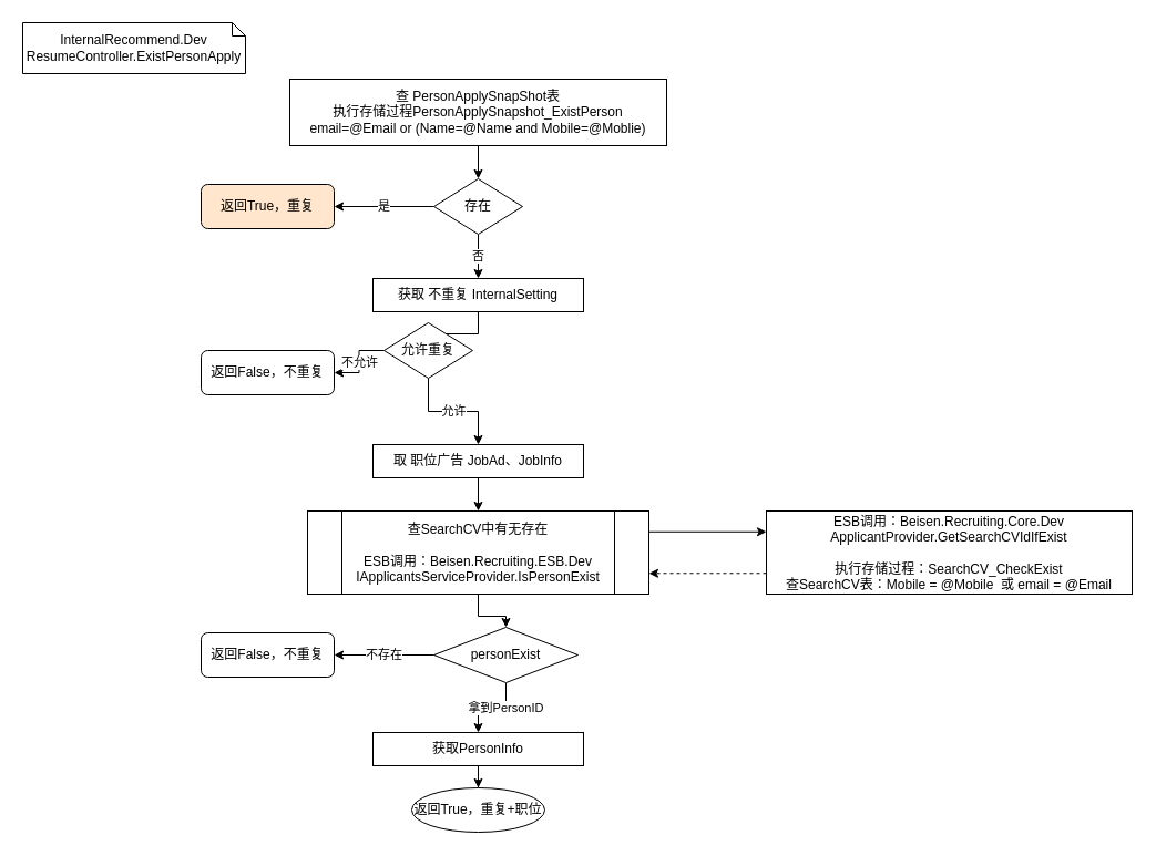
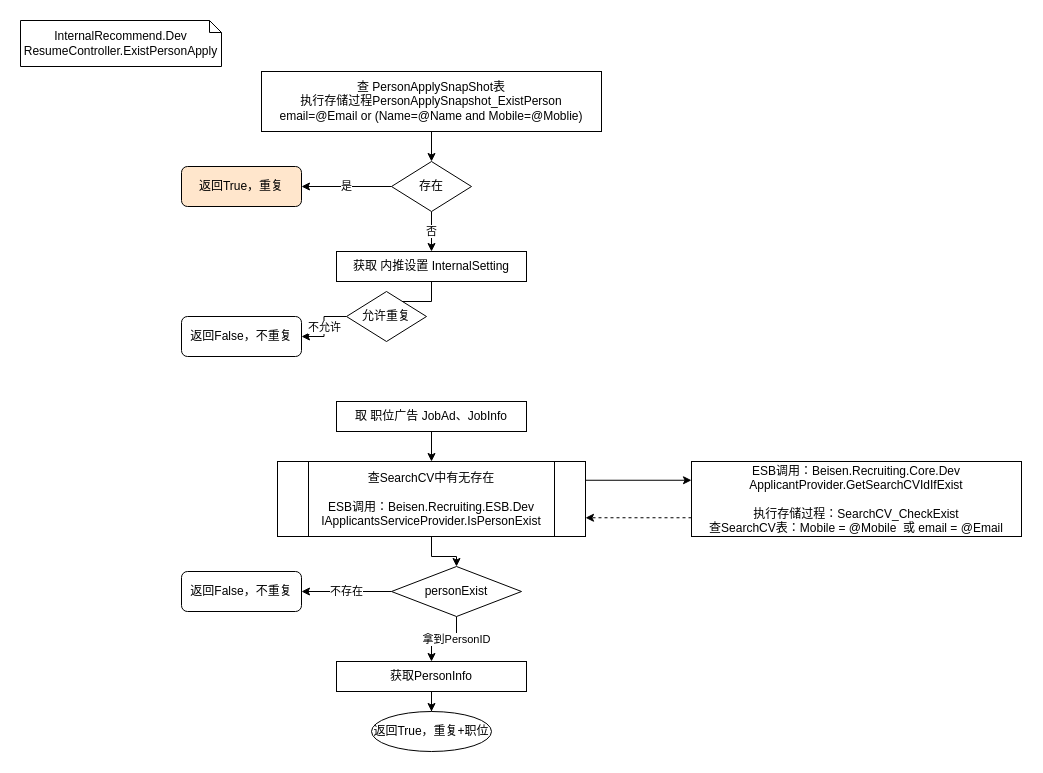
  <mxCell id="0" />
  <mxCell id="1" parent="0" />
  <mxCell id="2" value="InternalRecommend.Dev&lt;br&gt;ResumeController.ExistPersonApply" style="shape=note;size=12;whiteSpace=wrap;html=1;" vertex="1" parent="1"><mxGeometry x="20" y="20" width="201" height="46" as="geometry" /></mxCell>
  <mxCell id="3" value="" style="edgeStyle=orthogonalEdgeStyle;rounded=0;orthogonalLoop=1;jettySize=auto;html=1;" edge="1" parent="1" source="4" target="7"><mxGeometry relative="1" as="geometry" /></mxCell>
  <mxCell id="4" value="查 PersonApplySnapShot表&lt;br&gt;执行存储过程PersonApplySnapshot_ExistPerson&lt;br&gt;email=@Email or (Name=@Name and Mobile=@Moblie)" style="rounded=0;whiteSpace=wrap;html=1;" vertex="1" parent="1"><mxGeometry x="261" y="71" width="340" height="60" as="geometry" /></mxCell>
  <mxCell id="5" value="是" style="edgeStyle=orthogonalEdgeStyle;rounded=0;orthogonalLoop=1;jettySize=auto;html=1;" edge="1" parent="1" source="7" target="8"><mxGeometry relative="1" as="geometry" /></mxCell>
  <mxCell id="6" value="否" style="edgeStyle=orthogonalEdgeStyle;rounded=0;orthogonalLoop=1;jettySize=auto;html=1;" edge="1" parent="1" source="7" target="10"><mxGeometry relative="1" as="geometry" /></mxCell>
  <mxCell id="7" value="存在" style="rhombus;whiteSpace=wrap;html=1;" vertex="1" parent="1"><mxGeometry x="391" y="161" width="80" height="50" as="geometry" /></mxCell>
  <mxCell id="8" value="返回True，重复" style="whiteSpace=wrap;html=1;rounded=1;fillColor=#ffe6cc;" vertex="1" parent="1"><mxGeometry x="181" y="166" width="120" height="40" as="geometry" /></mxCell>
  <mxCell id="9" value="" style="edgeStyle=orthogonalEdgeStyle;rounded=0;orthogonalLoop=1;jettySize=auto;html=1;" edge="1" parent="1" source="10" target="13"><mxGeometry relative="1" as="geometry" /></mxCell>
- <mxCell id="10" value="获取 不重复 InternalSetting" style="rounded=0;whiteSpace=wrap;html=1;" vertex="1" parent="1"><mxGeometry x="336" y="251" width="190" height="30" as="geometry" /></mxCell>
- <mxCell id="11" value="允许" style="edgeStyle=orthogonalEdgeStyle;rounded=0;orthogonalLoop=1;jettySize=auto;html=1;" edge="1" parent="1" source="13" target="16"><mxGeometry relative="1" as="geometry" /></mxCell>
+ <mxCell id="10" value="获取 内推设置 InternalSetting" style="rounded=0;whiteSpace=wrap;html=1;" vertex="1" parent="1"><mxGeometry x="336" y="251" width="190" height="30" as="geometry" /></mxCell>
  <mxCell id="12" value="不允许" style="edgeStyle=orthogonalEdgeStyle;rounded=0;orthogonalLoop=1;jettySize=auto;html=1;exitX=0;exitY=0.5;exitDx=0;exitDy=0;" edge="1" parent="1" source="13" target="14"><mxGeometry relative="1" as="geometry" /></mxCell>
  <mxCell id="13" value="允许重复" style="rhombus;whiteSpace=wrap;html=1;" vertex="1" parent="1"><mxGeometry x="346" y="291" width="80" height="50" as="geometry" /></mxCell>
  <mxCell id="14" value="返回False，不重复" style="whiteSpace=wrap;html=1;rounded=1;" vertex="1" parent="1"><mxGeometry x="181" y="316" width="120" height="40" as="geometry" /></mxCell>
  <mxCell id="15" value="" style="edgeStyle=orthogonalEdgeStyle;rounded=0;orthogonalLoop=1;jettySize=auto;html=1;" edge="1" parent="1" source="16" target="27"><mxGeometry relative="1" as="geometry" /></mxCell>
  <mxCell id="16" value="取 职位广告 JobAd、JobInfo" style="rounded=0;whiteSpace=wrap;html=1;" vertex="1" parent="1"><mxGeometry x="336" y="401" width="190" height="30" as="geometry" /></mxCell>
  <mxCell id="17" style="edgeStyle=orthogonalEdgeStyle;rounded=0;orthogonalLoop=1;jettySize=auto;html=1;exitX=0;exitY=0.75;exitDx=0;exitDy=0;entryX=1;entryY=0.75;entryDx=0;entryDy=0;dashed=1;" edge="1" parent="1" source="18" target="27"><mxGeometry relative="1" as="geometry"><mxPoint x="618.5" y="518.5" as="targetPoint" /></mxGeometry></mxCell>
  <mxCell id="18" value="ESB调用：Beisen.Recruiting.Core.Dev&lt;br&gt;ApplicantProvider.GetSearchCVIdIfExist&lt;br&gt;&lt;br&gt;执行存储过程：SearchCV_CheckExist&lt;br&gt;查SearchCV表：Mobile = @Mobile&amp;nbsp; 或&amp;nbsp;email = @Email" style="rounded=0;whiteSpace=wrap;html=1;" vertex="1" parent="1"><mxGeometry x="691" y="461" width="330" height="75" as="geometry" /></mxCell>
  <mxCell id="19" value="拿到PersonID" style="edgeStyle=orthogonalEdgeStyle;rounded=0;orthogonalLoop=1;jettySize=auto;html=1;" edge="1" parent="1" source="21" target="25"><mxGeometry x="-0.333" relative="1" as="geometry"><mxPoint as="offset" /></mxGeometry></mxCell>
  <mxCell id="20" value="不存在" style="edgeStyle=orthogonalEdgeStyle;rounded=0;orthogonalLoop=1;jettySize=auto;html=1;" edge="1" parent="1" source="21" target="28"><mxGeometry relative="1" as="geometry" /></mxCell>
  <mxCell id="21" value="personExist" style="rhombus;whiteSpace=wrap;html=1;" vertex="1" parent="1"><mxGeometry x="391" y="566" width="130" height="50" as="geometry" /></mxCell>
  <mxCell id="22" style="edgeStyle=orthogonalEdgeStyle;rounded=0;orthogonalLoop=1;jettySize=auto;html=1;entryX=0;entryY=0.25;entryDx=0;entryDy=0;exitX=1;exitY=0.25;exitDx=0;exitDy=0;" edge="1" parent="1" source="27" target="18"><mxGeometry relative="1" as="geometry"><mxPoint x="618.5" y="483.5" as="sourcePoint" /></mxGeometry></mxCell>
  <mxCell id="23" value="" style="edgeStyle=orthogonalEdgeStyle;rounded=0;orthogonalLoop=1;jettySize=auto;html=1;" edge="1" parent="1" source="27" target="21"><mxGeometry relative="1" as="geometry"><mxPoint x="431" y="536" as="sourcePoint" /></mxGeometry></mxCell>
  <mxCell id="24" value="" style="edgeStyle=orthogonalEdgeStyle;rounded=0;orthogonalLoop=1;jettySize=auto;html=1;" edge="1" parent="1" source="25" target="26"><mxGeometry relative="1" as="geometry" /></mxCell>
  <mxCell id="25" value="获取PersonInfo" style="rounded=0;whiteSpace=wrap;html=1;" vertex="1" parent="1"><mxGeometry x="336" y="661" width="190" height="30" as="geometry" /></mxCell>
  <mxCell id="26" value="返回True，重复+职位" style="ellipse;whiteSpace=wrap;html=1;" vertex="1" parent="1"><mxGeometry x="371" y="711" width="120" height="40" as="geometry" /></mxCell>
  <mxCell id="27" value="&lt;span&gt;查SearchCV中有无存在&lt;br&gt;&lt;/span&gt;&lt;br&gt;&lt;span&gt;ESB调用：&lt;/span&gt;Beisen.Recruiting.ESB.Dev&lt;span&gt;&lt;br&gt;IApplicantsServiceProvider.IsPersonExist&lt;/span&gt;" style="shape=process;whiteSpace=wrap;html=1;backgroundOutline=1;" vertex="1" parent="1"><mxGeometry x="277" y="461" width="308" height="75" as="geometry" /></mxCell>
  <mxCell id="28" value="返回False，不重复" style="whiteSpace=wrap;html=1;rounded=1;" vertex="1" parent="1"><mxGeometry x="181" y="571" width="120" height="40" as="geometry" /></mxCell>
